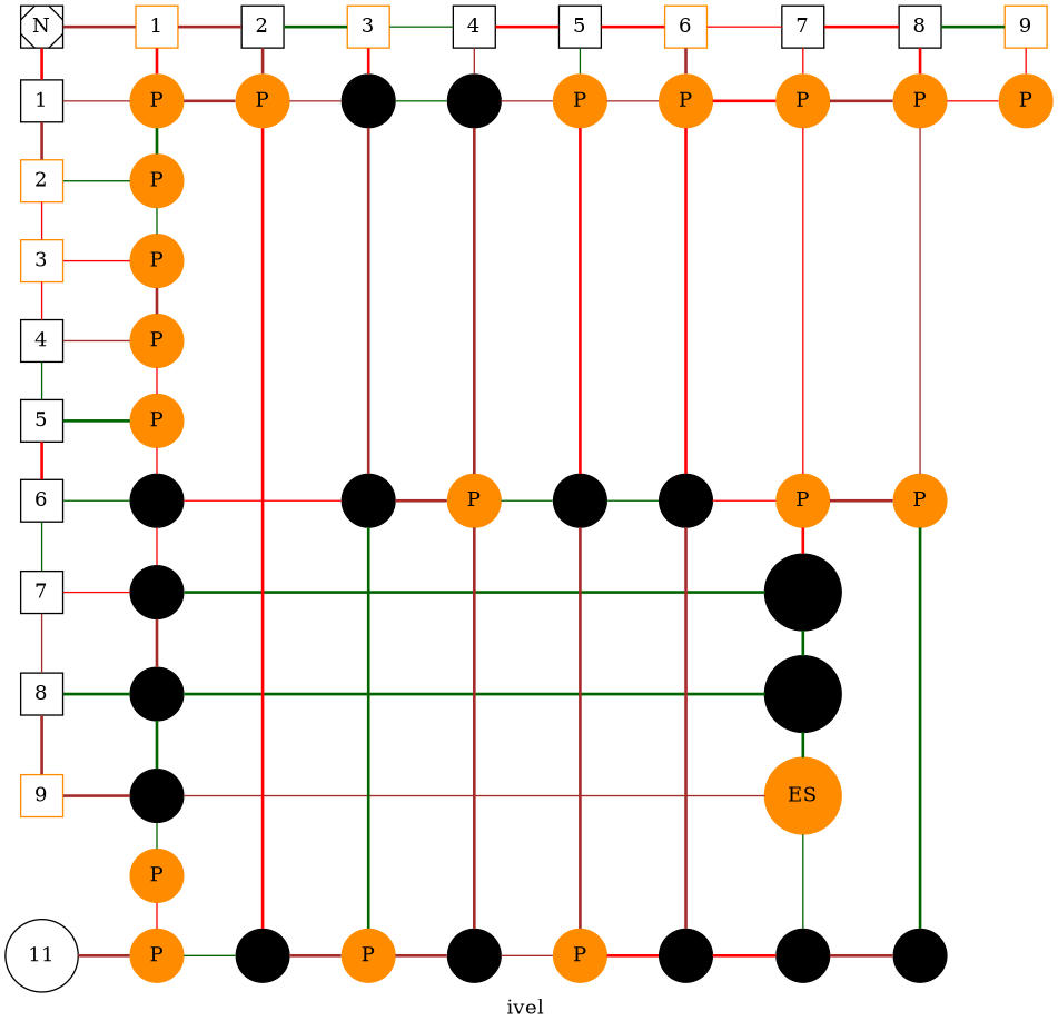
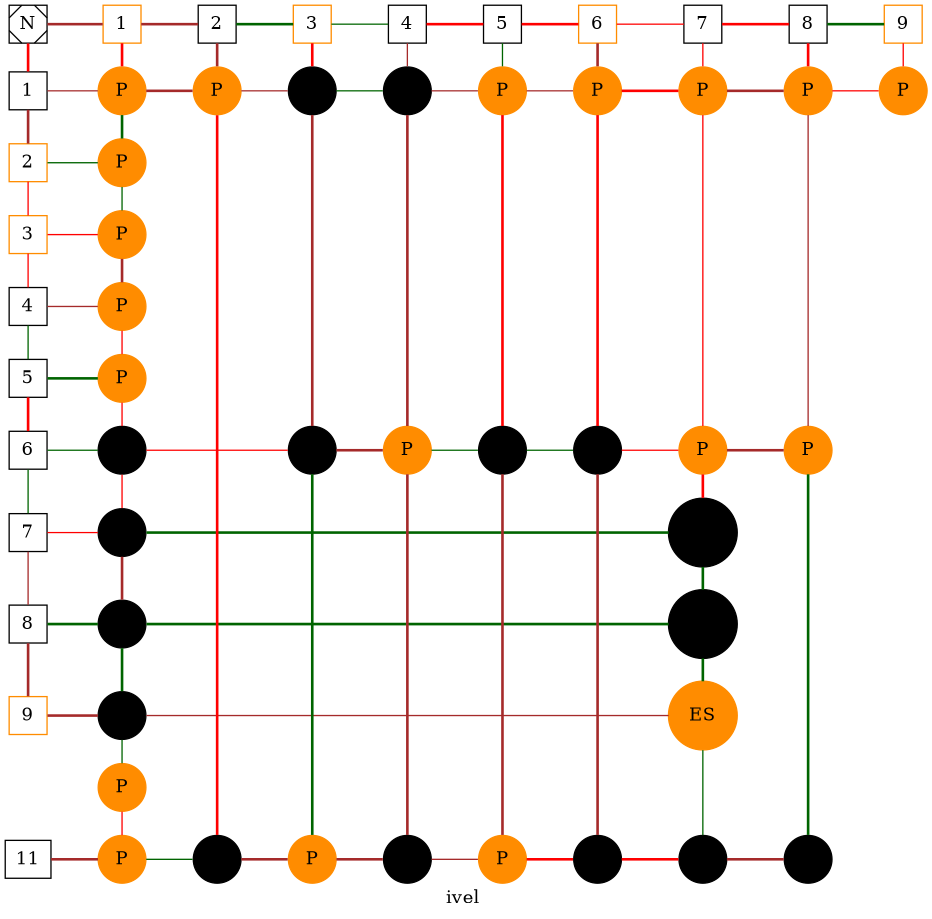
  digraph {
    label="ivel "
    rankdir=LR
    node [color=black group=0 shape=circle style=filled]
    edge [color=brown dir=none style=bold]
    n1 [height=0.4 label=N shape=Msquare width=0.4 style=""]
    n2 [group=1 height=0.4 label=1 shape=box width=0.4 style=""]
    n3 [color=darkorange group=2 height=0.4 label=2 shape=box width=0.4 style=""]
    n4 [color=darkorange group=3 height=0.4 label=3 shape=box width=0.4 style=""]
    n5 [group=4 height=0.4 label=4 shape=box width=0.4 style=""]
    n6 [group=5 height=0.4 label=5 shape=box width=0.4 style=""]
    n7 [group=6 height=0.4 label=6 shape=box width=0.4 style=""]
    n8 [group=7 height=0.4 label=7 shape=box width=0.4 style=""]
    n9 [group=8 height=0.4 label=8 shape=box width=0.4 style=""]
    n10 [color=darkorange group=9 height=0.4 label=9 shape=box width=0.4 style=""]
-   n11 [group=11 height=0.4 label=11 width=0.4 style=""]
+   n11 [group=11 height=0.4 label=11 shape=box width=0.4 style=""]
    n12 [color=darkorange height=0.4 label=1 shape=box width=0.4 style=""]
    n13 [color=darkorange group=1 label=P width=0.4]
    n14 [color=darkorange group=2 label=P width=0.4]
    n15 [color=darkorange group=3 label=P width=0.4]
    n16 [color=darkorange group=4 label=P width=0.4]
    n17 [color=darkorange group=5 label=P width=0.4]
    n18 [group=6 label=P width=0.4]
    n19 [group=7 label=P width=0.4]
    n20 [group=8 label=P width=0.4]
    n21 [group=9 label=P width=0.4]
    n22 [color=darkorange group=10 label=P width=0.4]
    n23 [color=darkorange group=11 label=P width=0.4]
    n24 [height=0.4 label=2 shape=box width=0.4 style=""]
    n25 [color=darkorange group=1 label=P width=0.4]
    n26 [group=11 label=P width=0.4]
    n27 [color=darkorange height=0.4 label=3 shape=box width=0.4 style=""]
    n28 [group=1 label=P width=0.4]
    n29 [group=6 label=P width=0.4]
    n30 [color=darkorange group=11 label=P width=0.4]
    n31 [height=0.4 label=4 shape=box width=0.4 style=""]
    n32 [group=1 label=P width=0.4]
    n33 [color=darkorange group=6 label=P width=0.4]
    n34 [group=11 label=P width=0.4]
    n35 [height=0.4 label=5 shape=box width=0.4 style=""]
    n36 [color=darkorange group=1 label=P width=0.4]
    n37 [group=6 label=P width=0.4]
    n38 [color=darkorange group=11 label=P width=0.4]
    n39 [color=darkorange height=0.4 label=6 shape=box width=0.4 style=""]
    n40 [color=darkorange group=1 label=P width=0.4]
    n41 [group=6 label=P width=0.4]
    n42 [group=11 label=P width=0.4]
    n43 [height=0.4 label=7 shape=box width=0.4 style=""]
    n44 [color=darkorange group=1 label=P width=0.4]
    n45 [color=darkorange group=6 label=P width=0.4]
    n46 [group=7 label=ES width=0.4]
    n47 [group=8 label=ES width=0.4]
    n48 [color=darkorange group=9 label=ES width=0.4]
    n49 [group=11 label=P width=0.4]
    n50 [height=0.4 label=8 shape=box width=0.4 style=""]
    n51 [color=darkorange group=1 label=P width=0.4]
    n52 [color=darkorange group=6 label=P width=0.4]
    n53 [group=11 label=P width=0.4]
    n54 [color=darkorange height=0.4 label=9 shape=box width=0.4 style=""]
    n55 [color=darkorange group=1 label=P width=0.4]
    subgraph sub_1 {
      rank=same
      n1
      n2
      n3
      n4
      n5
      n6
      n7
      n8
      n9
      n10
      n11
    }
    subgraph sub_2 {
      rank=same
      n12
      n13
      n14
      n15
      n16
      n17
      n18
      n19
      n20
      n21
      n22
      n23
    }
    subgraph sub_3 {
      rank=same
      n24
      n25
      n26
    }
    subgraph sub_4 {
      rank=same
      n27
      n28
      n29
      n30
    }
    subgraph sub_5 {
      rank=same
      n31
      n32
      n33
      n34
    }
    subgraph sub_6 {
      rank=same
      n35
      n36
      n37
      n38
    }
    subgraph sub_7 {
      rank=same
      n39
      n40
      n41
      n42
    }
    subgraph sub_8 {
      rank=same
      n43
      n44
      n45
      n46
      n47
      n48
      n49
    }
    subgraph sub_9 {
      rank=same
      n50
      n51
      n52
      n53
    }
    subgraph sub_10 {
      rank=same
      n54
      n55
    }
    n1 -> n2 [color=red]
    n1 -> n12
    n2 -> n3
    n2 -> n13 [style=solid]
    n3 -> n4 [color=red style=solid]
    n3 -> n14 [color=darkgreen style=solid]
    n4 -> n5 [color=red style=solid]
    n4 -> n15 [color=red style=solid]
    n5 -> n6 [color=darkgreen style=solid]
    n5 -> n16 [style=solid]
    n6 -> n7 [color=red]
    n6 -> n17 [color=darkgreen]
    n7 -> n8 [color=darkgreen style=solid]
    n7 -> n18 [color=darkgreen style=solid]
    n8 -> n9 [style=solid]
    n8 -> n19 [color=red style=solid]
    n9 -> n10
    n9 -> n20 [color=darkgreen]
    n10 -> n21
    n11 -> n23
    n12 -> n13 [color=red]
    n12 -> n24
    n13 -> n14 [color=darkgreen]
    n13 -> n25
    n14 -> n15 [color=darkgreen style=solid]
    n15 -> n16
    n16 -> n17 [color=red style=solid]
    n17 -> n18 [color=red style=solid]
    n18 -> n19 [color=red style=solid]
    n18 -> n29 [color=red style=solid]
    n19 -> n20
    n19 -> n46 [color=darkgreen]
    n20 -> n21 [color=darkgreen]
    n20 -> n47 [color=darkgreen]
    n21 -> n22 [color=darkgreen style=solid]
    n21 -> n48 [style=solid]
    n22 -> n23 [color=red style=solid]
    n23 -> n26 [color=darkgreen style=solid]
    n24 -> n25
    n24 -> n27 [color=darkgreen]
    n25 -> n26 [color=red]
    n25 -> n28 [style=solid]
    n26 -> n30
    n27 -> n28 [color=red]
    n27 -> n31 [color=darkgreen style=solid]
    n28 -> n29
    n28 -> n32 [color=darkgreen style=solid]
    n29 -> n30 [color=darkgreen]
    n29 -> n33
    n30 -> n34
    n31 -> n32 [style=solid]
    n31 -> n35 [color=red]
    n32 -> n33
    n32 -> n36 [style=solid]
    n33 -> n34
    n33 -> n37 [color=darkgreen style=solid]
    n34 -> n38 [style=solid]
    n35 -> n36 [color=darkgreen style=solid]
    n35 -> n39 [color=red]
    n36 -> n37 [color=red]
    n36 -> n40 [style=solid]
    n37 -> n38
    n37 -> n41 [color=darkgreen style=solid]
    n38 -> n42 [color=red]
    n39 -> n40
    n39 -> n43 [color=red style=solid]
    n40 -> n41 [color=red]
    n40 -> n44 [color=red]
    n41 -> n42
    n41 -> n45 [color=red style=solid]
    n42 -> n49 [color=red]
    n43 -> n44 [color=red style=solid]
    n43 -> n50 [color=red]
    n44 -> n45 [color=red style=solid]
    n44 -> n51
    n45 -> n46 [color=red]
    n45 -> n52
    n46 -> n47 [color=darkgreen]
    n47 -> n48 [color=darkgreen]
    n48 -> n49 [color=darkgreen style=solid]
    n49 -> n53
    n50 -> n51 [color=red]
    n50 -> n54 [color=darkgreen]
    n51 -> n52 [style=solid]
    n51 -> n55 [color=red style=solid]
    n52 -> n53 [color=darkgreen]
    n54 -> n55 [color=red style=solid]
  }
